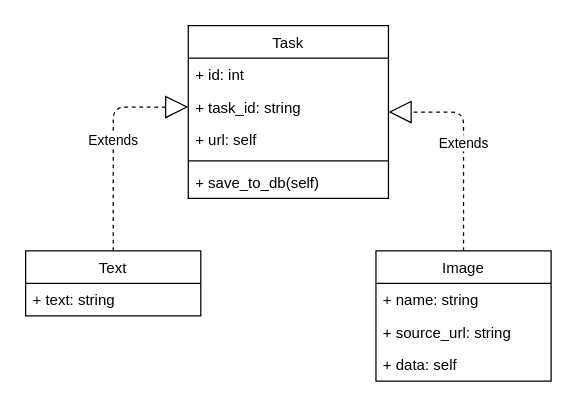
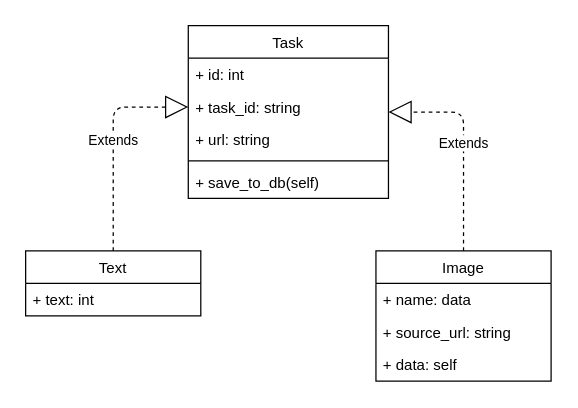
  <mxCell id="0" />
  <mxCell id="1" parent="0" />
  <mxCell id="2" value="Text" style="swimlane;fontStyle=0;childLayout=stackLayout;horizontal=1;startSize=26;fillColor=none;horizontalStack=0;resizeParent=1;resizeParentMax=0;resizeLast=0;collapsible=1;marginBottom=0;" parent="1" vertex="1"><mxGeometry x="20" y="200" width="140" height="52" as="geometry" /></mxCell>
- <mxCell id="3" value="+ text: string" style="text;strokeColor=none;fillColor=none;align=left;verticalAlign=top;spacingLeft=4;spacingRight=4;overflow=hidden;rotatable=0;points=[[0,0.5],[1,0.5]];portConstraint=eastwest;" parent="2" vertex="1"><mxGeometry y="26" width="140" height="26" as="geometry" /></mxCell>
+ <mxCell id="3" value="+ text: int" style="text;strokeColor=none;fillColor=none;align=left;verticalAlign=top;spacingLeft=4;spacingRight=4;overflow=hidden;rotatable=0;points=[[0,0.5],[1,0.5]];portConstraint=eastwest;" parent="2" vertex="1"><mxGeometry y="26" width="140" height="26" as="geometry" /></mxCell>
  <mxCell id="4" value="Image" style="swimlane;fontStyle=0;childLayout=stackLayout;horizontal=1;startSize=26;fillColor=none;horizontalStack=0;resizeParent=1;resizeParentMax=0;resizeLast=0;collapsible=1;marginBottom=0;" parent="1" vertex="1"><mxGeometry x="300" y="200" width="140" height="104" as="geometry" /></mxCell>
- <mxCell id="5" value="+ name: string" style="text;strokeColor=none;fillColor=none;align=left;verticalAlign=top;spacingLeft=4;spacingRight=4;overflow=hidden;rotatable=0;points=[[0,0.5],[1,0.5]];portConstraint=eastwest;" parent="4" vertex="1"><mxGeometry y="26" width="140" height="26" as="geometry" /></mxCell>
+ <mxCell id="5" value="+ name: data" style="text;strokeColor=none;fillColor=none;align=left;verticalAlign=top;spacingLeft=4;spacingRight=4;overflow=hidden;rotatable=0;points=[[0,0.5],[1,0.5]];portConstraint=eastwest;" parent="4" vertex="1"><mxGeometry y="26" width="140" height="26" as="geometry" /></mxCell>
  <mxCell id="6" value="+ source_url: string" style="text;strokeColor=none;fillColor=none;align=left;verticalAlign=top;spacingLeft=4;spacingRight=4;overflow=hidden;rotatable=0;points=[[0,0.5],[1,0.5]];portConstraint=eastwest;" parent="4" vertex="1"><mxGeometry y="52" width="140" height="26" as="geometry" /></mxCell>
  <mxCell id="7" value="+ data: self" style="text;strokeColor=none;fillColor=none;align=left;verticalAlign=top;spacingLeft=4;spacingRight=4;overflow=hidden;rotatable=0;points=[[0,0.5],[1,0.5]];portConstraint=eastwest;" parent="4" vertex="1"><mxGeometry y="78" width="140" height="26" as="geometry" /></mxCell>
  <mxCell id="8" value="Extends" style="endArrow=block;endSize=16;endFill=0;html=1;exitX=0.5;exitY=0;exitDx=0;exitDy=0;entryX=0;entryY=0.5;entryDx=0;entryDy=0;dashed=1;" parent="1" source="2" target="12" edge="1"><mxGeometry width="160" relative="1" as="geometry"><mxPoint x="25" y="347.5" as="sourcePoint" /><mxPoint x="90" y="60" as="targetPoint" /><Array as="points"><mxPoint x="90" y="85" /></Array></mxGeometry></mxCell>
  <mxCell id="9" value="Extends" style="endArrow=block;endSize=16;endFill=0;html=1;exitX=0.5;exitY=0;exitDx=0;exitDy=0;entryX=1;entryY=0.5;entryDx=0;entryDy=0;dashed=1;" parent="1" source="4" target="10" edge="1"><mxGeometry width="160" relative="1" as="geometry"><mxPoint x="25" y="347.5" as="sourcePoint" /><mxPoint x="370" y="50" as="targetPoint" /><Array as="points"><mxPoint x="370" y="89" /></Array></mxGeometry></mxCell>
  <mxCell id="10" value="Task" style="swimlane;fontStyle=0;align=center;verticalAlign=top;childLayout=stackLayout;horizontal=1;startSize=26;horizontalStack=0;resizeParent=1;resizeParentMax=0;resizeLast=0;collapsible=1;marginBottom=0;" vertex="1" parent="1"><mxGeometry x="150" y="20" width="160" height="138" as="geometry" /></mxCell>
  <mxCell id="11" value="+ id: int" style="text;strokeColor=none;fillColor=none;align=left;verticalAlign=top;spacingLeft=4;spacingRight=4;overflow=hidden;rotatable=0;points=[[0,0.5],[1,0.5]];portConstraint=eastwest;" vertex="1" parent="10"><mxGeometry y="26" width="160" height="26" as="geometry" /></mxCell>
  <mxCell id="12" value="+ task_id: string" style="text;strokeColor=none;fillColor=none;align=left;verticalAlign=top;spacingLeft=4;spacingRight=4;overflow=hidden;rotatable=0;points=[[0,0.5],[1,0.5]];portConstraint=eastwest;" vertex="1" parent="10"><mxGeometry y="52" width="160" height="26" as="geometry" /></mxCell>
- <mxCell id="13" value="+ url: self" style="text;strokeColor=none;fillColor=none;align=left;verticalAlign=top;spacingLeft=4;spacingRight=4;overflow=hidden;rotatable=0;points=[[0,0.5],[1,0.5]];portConstraint=eastwest;" vertex="1" parent="10"><mxGeometry y="78" width="160" height="26" as="geometry" /></mxCell>
+ <mxCell id="13" value="+ url: string" style="text;strokeColor=none;fillColor=none;align=left;verticalAlign=top;spacingLeft=4;spacingRight=4;overflow=hidden;rotatable=0;points=[[0,0.5],[1,0.5]];portConstraint=eastwest;" vertex="1" parent="10"><mxGeometry y="78" width="160" height="26" as="geometry" /></mxCell>
  <mxCell id="14" value="" style="line;strokeWidth=1;fillColor=none;align=left;verticalAlign=middle;spacingTop=-1;spacingLeft=3;spacingRight=3;rotatable=0;labelPosition=right;points=[];portConstraint=eastwest;" vertex="1" parent="10"><mxGeometry y="104" width="160" height="8" as="geometry" /></mxCell>
  <mxCell id="15" value="+ save_to_db(self)" style="text;strokeColor=none;fillColor=none;align=left;verticalAlign=top;spacingLeft=4;spacingRight=4;overflow=hidden;rotatable=0;points=[[0,0.5],[1,0.5]];portConstraint=eastwest;" vertex="1" parent="10"><mxGeometry y="112" width="160" height="26" as="geometry" /></mxCell>
